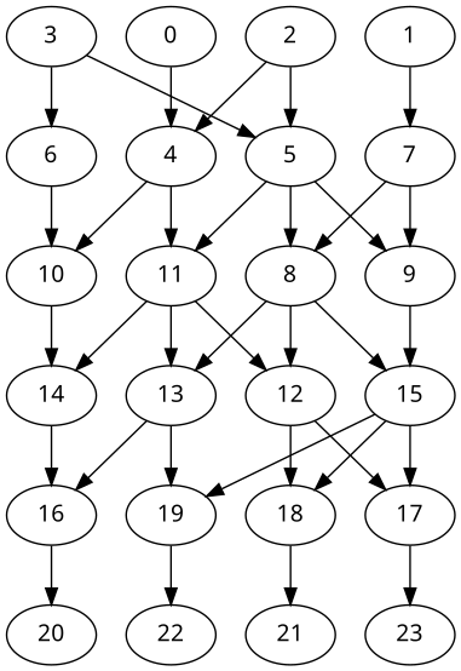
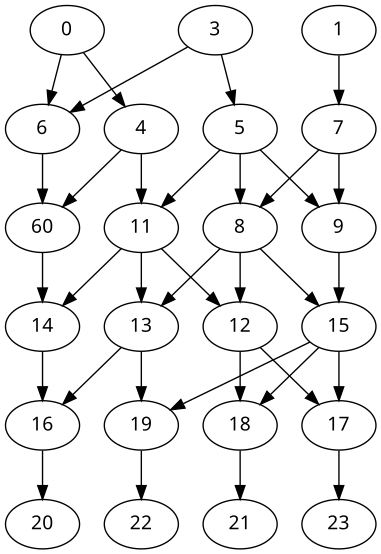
  strict digraph {
    fontname="Noto Sans"
    node [fontname="Noto Sans"]
    edge [fontname="Noto Sans"]
    0
    4
    6
-   10
+   10 [label=60]
    11
    14
    12
    13
    1
    7
    8
    9
    15
-   2
    5
    3
    16
    17
    18
    19
    23
    21
    20
    22
    0 -> 4
+   0 -> 6
    4 -> 10
    4 -> 11
    6 -> 10
    10 -> 14
    11 -> 14
    11 -> 12
    11 -> 13
    14 -> 16
    12 -> 17
    12 -> 18
    13 -> 16
    13 -> 19
    1 -> 7
    7 -> 8
    7 -> 9
    8 -> 12
    8 -> 13
    8 -> 15
    9 -> 15
    15 -> 17
    15 -> 18
    15 -> 19
-   2 -> 4
-   2 -> 5
    5 -> 11
    5 -> 8
    5 -> 9
    3 -> 6
    3 -> 5
    16 -> 20
    17 -> 23
    18 -> 21
    19 -> 22
  }
